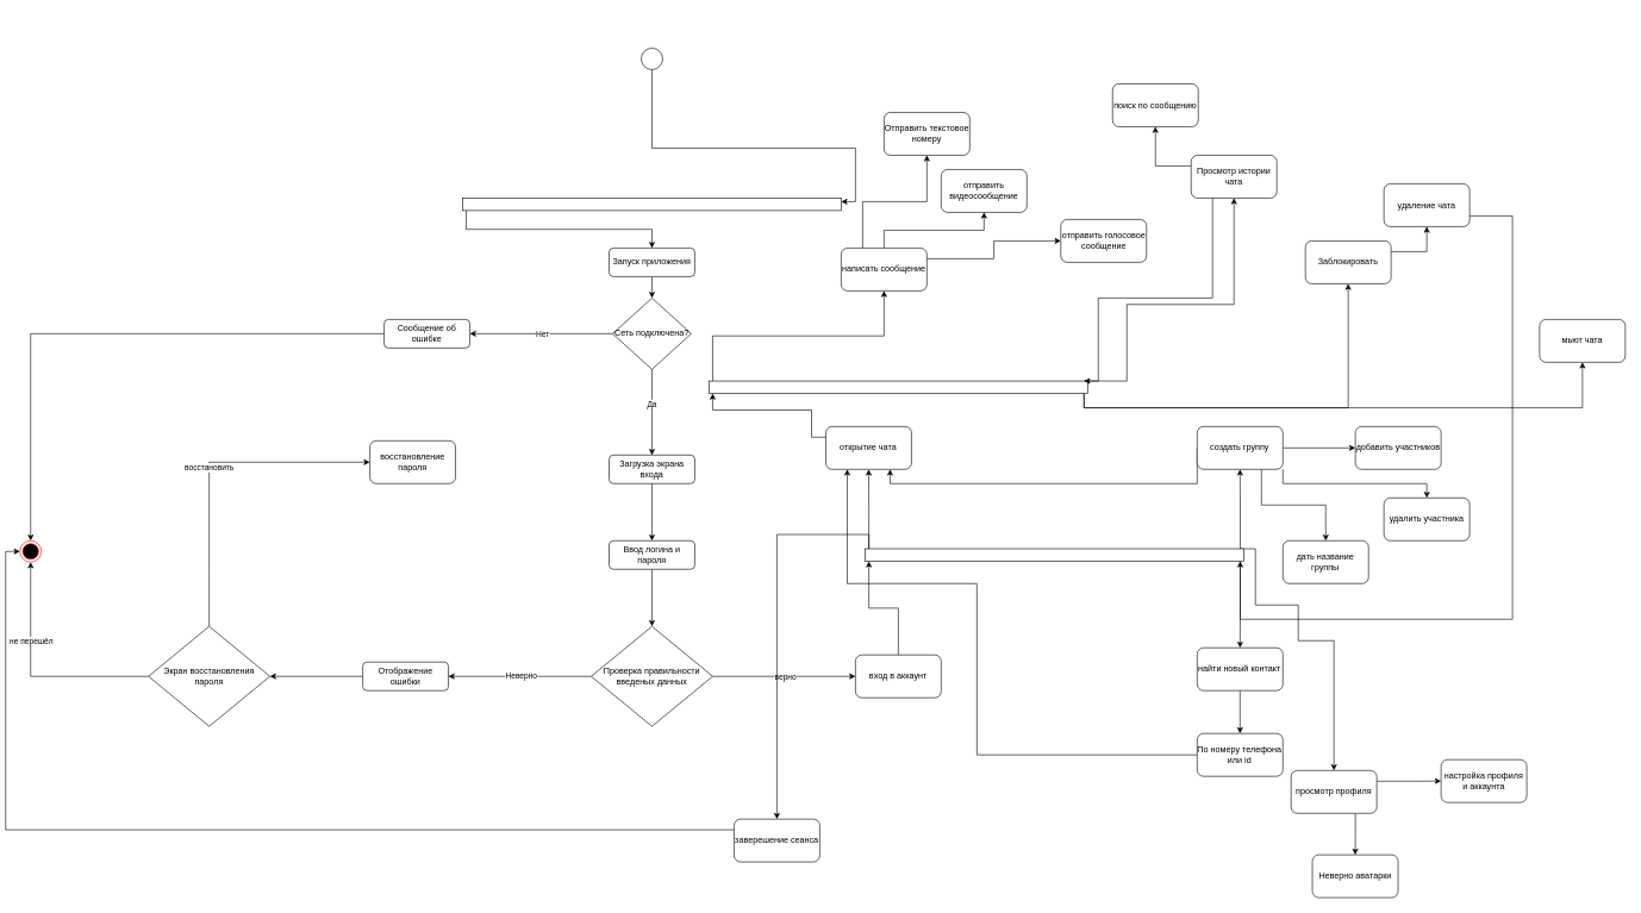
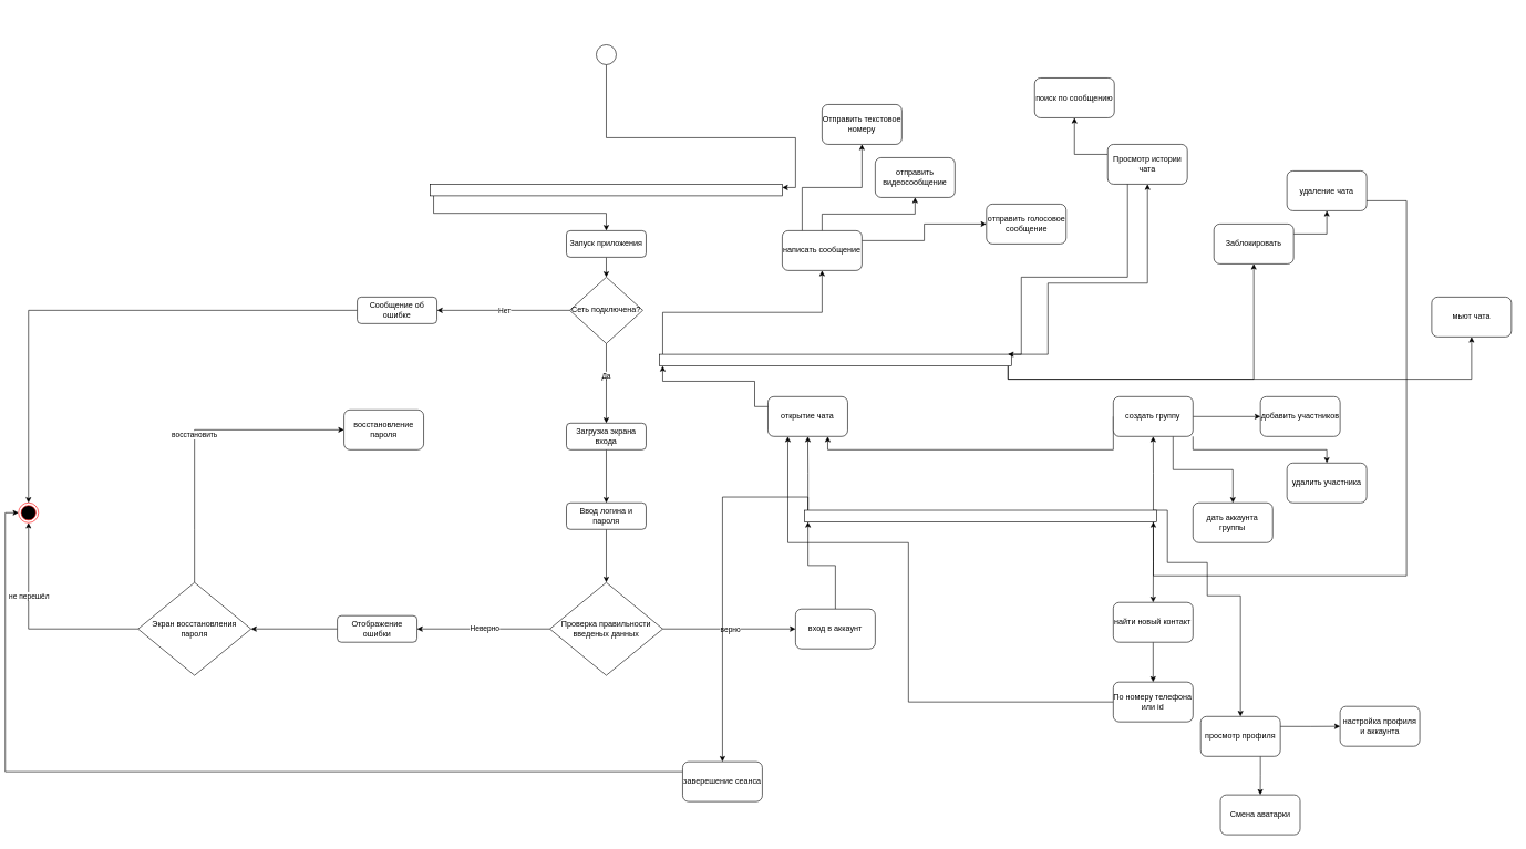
  <mxCell id="0" />
  <mxCell id="1" parent="0" />
  <mxCell id="2" style="edgeStyle=orthogonalEdgeStyle;rounded=0;orthogonalLoop=1;jettySize=auto;html=1;exitX=0.5;exitY=1;exitDx=0;exitDy=0;" edge="1" parent="1" source="3" target="5"><mxGeometry relative="1" as="geometry"><mxPoint x="890" y="227" as="targetPoint" /><Array as="points"><mxPoint x="905" y="207" /><mxPoint x="1190" y="207" /><mxPoint x="1190" y="282" /></Array></mxGeometry></mxCell>
  <mxCell id="3" value="" style="ellipse;" vertex="1" parent="1"><mxGeometry x="890" y="67" width="30" height="30" as="geometry" /></mxCell>
  <mxCell id="4" style="edgeStyle=orthogonalEdgeStyle;rounded=0;orthogonalLoop=1;jettySize=auto;html=1;curved=0;exitX=1;exitY=1;exitDx=0;exitDy=-5;exitPerimeter=0;entryX=0.5;entryY=0;entryDx=0;entryDy=0;" edge="1" parent="1" source="5" target="7"><mxGeometry relative="1" as="geometry" /></mxCell>
  <mxCell id="5" value="" style="html=1;points=[[0,0,0,0,5],[0,1,0,0,-5],[1,0,0,0,5],[1,1,0,0,-5]];perimeter=orthogonalPerimeter;outlineConnect=0;targetShapes=umlLifeline;portConstraint=eastwest;newEdgeStyle={&quot;curved&quot;:0,&quot;rounded&quot;:0};rotation=90;" vertex="1" parent="1"><mxGeometry x="896.25" y="20.75" width="17.5" height="530" as="geometry" /></mxCell>
  <mxCell id="6" style="edgeStyle=orthogonalEdgeStyle;rounded=0;orthogonalLoop=1;jettySize=auto;html=1;exitX=0.5;exitY=1;exitDx=0;exitDy=0;entryX=0.5;entryY=0;entryDx=0;entryDy=0;" edge="1" parent="1" source="7" target="12"><mxGeometry relative="1" as="geometry" /></mxCell>
  <mxCell id="7" value="Запуск приложения" style="rounded=1;whiteSpace=wrap;html=1;" vertex="1" parent="1"><mxGeometry x="845" y="347" width="120" height="40" as="geometry" /></mxCell>
  <mxCell id="8" style="edgeStyle=orthogonalEdgeStyle;rounded=0;orthogonalLoop=1;jettySize=auto;html=1;entryX=1;entryY=0.5;entryDx=0;entryDy=0;" edge="1" parent="1" source="12" target="14"><mxGeometry relative="1" as="geometry"><mxPoint x="655.714" y="467" as="targetPoint" /></mxGeometry></mxCell>
  <mxCell id="9" value="Нет" style="edgeLabel;html=1;align=center;verticalAlign=middle;resizable=0;points=[];" vertex="1" connectable="0" parent="8"><mxGeometry x="-0.007" relative="1" as="geometry"><mxPoint as="offset" /></mxGeometry></mxCell>
  <mxCell id="10" style="edgeStyle=orthogonalEdgeStyle;rounded=0;orthogonalLoop=1;jettySize=auto;html=1;exitX=0.5;exitY=1;exitDx=0;exitDy=0;entryX=0.5;entryY=0;entryDx=0;entryDy=0;" edge="1" parent="1" source="12" target="16"><mxGeometry relative="1" as="geometry"><mxPoint x="905.143" y="627" as="targetPoint" /></mxGeometry></mxCell>
  <mxCell id="11" value="Да" style="edgeLabel;html=1;align=center;verticalAlign=middle;resizable=0;points=[];" vertex="1" connectable="0" parent="10"><mxGeometry x="-0.2" y="-1" relative="1" as="geometry"><mxPoint as="offset" /></mxGeometry></mxCell>
  <mxCell id="12" value="Сеть подключена?" style="rhombus;whiteSpace=wrap;html=1;" vertex="1" parent="1"><mxGeometry x="850" y="417" width="110" height="100" as="geometry" /></mxCell>
  <mxCell id="13" style="edgeStyle=orthogonalEdgeStyle;rounded=0;orthogonalLoop=1;jettySize=auto;html=1;exitX=0;exitY=0.5;exitDx=0;exitDy=0;entryX=0.5;entryY=0;entryDx=0;entryDy=0;" edge="1" parent="1" source="14" target="31"><mxGeometry relative="1" as="geometry"><mxPoint x="360" y="466.842" as="targetPoint" /></mxGeometry></mxCell>
  <mxCell id="14" value="Сообщение об ошибке" style="rounded=1;whiteSpace=wrap;html=1;" vertex="1" parent="1"><mxGeometry x="530" y="447" width="120" height="40" as="geometry" /></mxCell>
  <mxCell id="15" style="edgeStyle=orthogonalEdgeStyle;rounded=0;orthogonalLoop=1;jettySize=auto;html=1;exitX=0.5;exitY=1;exitDx=0;exitDy=0;entryX=0.5;entryY=0;entryDx=0;entryDy=0;" edge="1" parent="1" source="16" target="18"><mxGeometry relative="1" as="geometry"><mxPoint x="905.368" y="727" as="targetPoint" /></mxGeometry></mxCell>
  <mxCell id="16" value="Загрузка экрана входа" style="rounded=1;whiteSpace=wrap;html=1;" vertex="1" parent="1"><mxGeometry x="845" y="637" width="120" height="40" as="geometry" /></mxCell>
  <mxCell id="17" style="edgeStyle=orthogonalEdgeStyle;rounded=0;orthogonalLoop=1;jettySize=auto;html=1;exitX=0.5;exitY=1;exitDx=0;exitDy=0;entryX=0.5;entryY=0;entryDx=0;entryDy=0;" edge="1" parent="1" source="18" target="23"><mxGeometry relative="1" as="geometry" /></mxCell>
  <mxCell id="18" value="Ввод логина и пароля" style="rounded=1;whiteSpace=wrap;html=1;" vertex="1" parent="1"><mxGeometry x="845" y="757" width="120" height="40" as="geometry" /></mxCell>
  <mxCell id="19" style="edgeStyle=orthogonalEdgeStyle;rounded=0;orthogonalLoop=1;jettySize=auto;html=1;exitX=0;exitY=0.5;exitDx=0;exitDy=0;entryX=1;entryY=0.5;entryDx=0;entryDy=0;" edge="1" parent="1" source="23" target="25"><mxGeometry relative="1" as="geometry"><mxPoint x="640" y="946.842" as="targetPoint" /></mxGeometry></mxCell>
  <mxCell id="20" value="Неверно" style="edgeLabel;html=1;align=center;verticalAlign=middle;resizable=0;points=[];" vertex="1" connectable="0" parent="19"><mxGeometry x="-0.007" y="-1" relative="1" as="geometry"><mxPoint as="offset" /></mxGeometry></mxCell>
  <mxCell id="21" style="edgeStyle=orthogonalEdgeStyle;rounded=0;orthogonalLoop=1;jettySize=auto;html=1;exitX=1;exitY=0.5;exitDx=0;exitDy=0;entryX=0;entryY=0.5;entryDx=0;entryDy=0;" edge="1" parent="1" source="23" target="34"><mxGeometry relative="1" as="geometry"><mxPoint x="1130" y="946.842" as="targetPoint" /></mxGeometry></mxCell>
  <mxCell id="22" value="верно" style="edgeLabel;html=1;align=center;verticalAlign=middle;resizable=0;points=[];" vertex="1" connectable="0" parent="21"><mxGeometry x="0.012" relative="1" as="geometry"><mxPoint as="offset" /></mxGeometry></mxCell>
  <mxCell id="23" value="Проверка правильности введеных данных" style="rhombus;whiteSpace=wrap;html=1;" vertex="1" parent="1"><mxGeometry x="820" y="877" width="170" height="140" as="geometry" /></mxCell>
  <mxCell id="24" style="edgeStyle=orthogonalEdgeStyle;rounded=0;orthogonalLoop=1;jettySize=auto;html=1;exitX=0;exitY=0.5;exitDx=0;exitDy=0;entryX=1;entryY=0.5;entryDx=0;entryDy=0;" edge="1" parent="1" source="25" target="30"><mxGeometry relative="1" as="geometry"><mxPoint x="380" y="946.842" as="targetPoint" /></mxGeometry></mxCell>
  <mxCell id="25" value="Отображение ошибки" style="rounded=1;whiteSpace=wrap;html=1;" vertex="1" parent="1"><mxGeometry x="500" y="927" width="120" height="40" as="geometry" /></mxCell>
  <mxCell id="26" style="edgeStyle=orthogonalEdgeStyle;rounded=0;orthogonalLoop=1;jettySize=auto;html=1;exitX=0;exitY=0.5;exitDx=0;exitDy=0;entryX=0.5;entryY=1;entryDx=0;entryDy=0;" edge="1" parent="1" source="30" target="31"><mxGeometry relative="1" as="geometry"><mxPoint x="120" y="777" as="targetPoint" /></mxGeometry></mxCell>
  <mxCell id="27" value="не перешёл" style="edgeLabel;html=1;align=center;verticalAlign=middle;resizable=0;points=[];" vertex="1" connectable="0" parent="26"><mxGeometry x="0.322" relative="1" as="geometry"><mxPoint as="offset" /></mxGeometry></mxCell>
  <mxCell id="28" style="edgeStyle=orthogonalEdgeStyle;rounded=0;orthogonalLoop=1;jettySize=auto;html=1;exitX=0.5;exitY=0;exitDx=0;exitDy=0;" edge="1" parent="1" source="30" target="32"><mxGeometry relative="1" as="geometry"><mxPoint x="285.316" y="757" as="targetPoint" /><Array as="points"><mxPoint x="285" y="797" /><mxPoint x="285" y="797" /></Array></mxGeometry></mxCell>
  <mxCell id="29" value="восстановить" style="edgeLabel;html=1;align=center;verticalAlign=middle;resizable=0;points=[];" vertex="1" connectable="0" parent="28"><mxGeometry x="-0.021" y="1" relative="1" as="geometry"><mxPoint as="offset" /></mxGeometry></mxCell>
  <mxCell id="30" value="Экран восстановления пароля" style="rhombus;whiteSpace=wrap;html=1;" vertex="1" parent="1"><mxGeometry x="200" y="877" width="170" height="140" as="geometry" /></mxCell>
  <mxCell id="31" value="" style="ellipse;html=1;shape=endState;fillColor=#000000;strokeColor=#ff0000;" vertex="1" parent="1"><mxGeometry x="20" y="757" width="30" height="30" as="geometry" /></mxCell>
  <mxCell id="32" value="восстановление пароля" style="rounded=1;whiteSpace=wrap;html=1;" vertex="1" parent="1"><mxGeometry x="509.996" y="617" width="120" height="60" as="geometry" /></mxCell>
  <mxCell id="33" style="edgeStyle=orthogonalEdgeStyle;rounded=0;orthogonalLoop=1;jettySize=auto;html=1;exitX=0.5;exitY=0;exitDx=0;exitDy=0;entryX=1;entryY=1;entryDx=0;entryDy=-5;entryPerimeter=0;" edge="1" parent="1" source="34" target="40"><mxGeometry relative="1" as="geometry"><mxPoint x="1209.526" y="817" as="targetPoint" /></mxGeometry></mxCell>
  <mxCell id="34" value="вход в аккаунт" style="rounded=1;whiteSpace=wrap;html=1;" vertex="1" parent="1"><mxGeometry x="1190" y="917" width="120" height="60" as="geometry" /></mxCell>
  <mxCell id="35" style="edgeStyle=orthogonalEdgeStyle;rounded=0;orthogonalLoop=1;jettySize=auto;html=1;curved=0;exitX=1;exitY=0;exitDx=0;exitDy=5;exitPerimeter=0;" edge="1" parent="1" source="40" target="48"><mxGeometry relative="1" as="geometry"><mxPoint x="1728.474" y="937" as="targetPoint" /></mxGeometry></mxCell>
  <mxCell id="36" style="edgeStyle=orthogonalEdgeStyle;rounded=0;orthogonalLoop=1;jettySize=auto;html=1;curved=0;exitX=0;exitY=0;exitDx=0;exitDy=5;exitPerimeter=0;" edge="1" parent="1" source="40" target="46"><mxGeometry relative="1" as="geometry"><mxPoint x="1728.474" y="627" as="targetPoint" /></mxGeometry></mxCell>
  <mxCell id="37" style="edgeStyle=orthogonalEdgeStyle;rounded=0;orthogonalLoop=1;jettySize=auto;html=1;curved=0;exitX=0;exitY=1;exitDx=0;exitDy=-5;exitPerimeter=0;" edge="1" parent="1" source="40" target="41"><mxGeometry relative="1" as="geometry"><mxPoint x="1208.474" y="647" as="targetPoint" /></mxGeometry></mxCell>
  <mxCell id="38" style="edgeStyle=orthogonalEdgeStyle;rounded=0;orthogonalLoop=1;jettySize=auto;html=1;curved=0;exitX=0;exitY=0;exitDx=0;exitDy=5;exitPerimeter=0;" edge="1" parent="1" source="40" target="77"><mxGeometry relative="1" as="geometry"><mxPoint x="1860" y="1108.882" as="targetPoint" /><Array as="points"><mxPoint x="1750" y="768" /><mxPoint x="1750" y="847" /><mxPoint x="1810" y="847" /><mxPoint x="1810" y="897" /><mxPoint x="1860" y="897" /></Array></mxGeometry></mxCell>
  <mxCell id="39" style="edgeStyle=orthogonalEdgeStyle;rounded=0;orthogonalLoop=1;jettySize=auto;html=1;curved=0;exitX=0;exitY=1;exitDx=0;exitDy=-5;exitPerimeter=0;" edge="1" parent="1" source="40" target="82"><mxGeometry relative="1" as="geometry"><mxPoint x="1080" y="1177" as="targetPoint" /></mxGeometry></mxCell>
  <mxCell id="40" value="" style="html=1;points=[[0,0,0,0,5],[0,1,0,0,-5],[1,0,0,0,5],[1,1,0,0,-5]];perimeter=orthogonalPerimeter;outlineConnect=0;targetShapes=umlLifeline;portConstraint=eastwest;newEdgeStyle={&quot;curved&quot;:0,&quot;rounded&quot;:0};rotation=90;" vertex="1" parent="1"><mxGeometry x="1460" y="512" width="17.5" height="530" as="geometry" /></mxCell>
  <mxCell id="41" value="открытие чата" style="rounded=1;whiteSpace=wrap;html=1;" vertex="1" parent="1"><mxGeometry x="1148.474" y="597" width="120" height="60" as="geometry" /></mxCell>
  <mxCell id="42" style="edgeStyle=orthogonalEdgeStyle;rounded=0;orthogonalLoop=1;jettySize=auto;html=1;exitX=0.75;exitY=1;exitDx=0;exitDy=0;" edge="1" parent="1" source="46" target="55"><mxGeometry relative="1" as="geometry"><mxPoint x="1728.474" y="507" as="targetPoint" /></mxGeometry></mxCell>
  <mxCell id="43" style="edgeStyle=orthogonalEdgeStyle;rounded=0;orthogonalLoop=1;jettySize=auto;html=1;exitX=1;exitY=0.5;exitDx=0;exitDy=0;" edge="1" parent="1" source="46" target="56"><mxGeometry relative="1" as="geometry"><mxPoint x="2020" y="587" as="targetPoint" /></mxGeometry></mxCell>
  <mxCell id="44" style="edgeStyle=orthogonalEdgeStyle;rounded=0;orthogonalLoop=1;jettySize=auto;html=1;exitX=0;exitY=0.5;exitDx=0;exitDy=0;entryX=0.75;entryY=1;entryDx=0;entryDy=0;" edge="1" parent="1" source="46" target="41"><mxGeometry relative="1" as="geometry"><Array as="points"><mxPoint x="1668" y="677" /><mxPoint x="1238" y="677" /></Array></mxGeometry></mxCell>
  <mxCell id="45" style="edgeStyle=orthogonalEdgeStyle;rounded=0;orthogonalLoop=1;jettySize=auto;html=1;exitX=1;exitY=1;exitDx=0;exitDy=0;" edge="1" parent="1" source="46" target="68"><mxGeometry relative="1" as="geometry"><mxPoint x="1990" y="727" as="targetPoint" /></mxGeometry></mxCell>
  <mxCell id="46" value="создать группу" style="rounded=1;whiteSpace=wrap;html=1;" vertex="1" parent="1"><mxGeometry x="1668.474" y="597" width="120" height="60" as="geometry" /></mxCell>
  <mxCell id="47" style="edgeStyle=orthogonalEdgeStyle;rounded=0;orthogonalLoop=1;jettySize=auto;html=1;exitX=0.5;exitY=1;exitDx=0;exitDy=0;" edge="1" parent="1" source="48" target="58"><mxGeometry relative="1" as="geometry"><mxPoint x="1728.474" y="1057" as="targetPoint" /></mxGeometry></mxCell>
  <mxCell id="48" value="найти новый контакт" style="rounded=1;whiteSpace=wrap;html=1;" vertex="1" parent="1"><mxGeometry x="1668.474" y="907" width="120" height="60" as="geometry" /></mxCell>
  <mxCell id="49" style="edgeStyle=orthogonalEdgeStyle;rounded=0;orthogonalLoop=1;jettySize=auto;html=1;exitX=0.5;exitY=0;exitDx=0;exitDy=0;entryX=0.5;entryY=1;entryDx=0;entryDy=0;" edge="1" parent="1" source="52" target="54"><mxGeometry relative="1" as="geometry" /></mxCell>
  <mxCell id="50" style="edgeStyle=orthogonalEdgeStyle;rounded=0;orthogonalLoop=1;jettySize=auto;html=1;exitX=1;exitY=0.25;exitDx=0;exitDy=0;entryX=0;entryY=0.5;entryDx=0;entryDy=0;" edge="1" parent="1" source="52" target="53"><mxGeometry relative="1" as="geometry" /></mxCell>
  <mxCell id="51" style="edgeStyle=orthogonalEdgeStyle;rounded=0;orthogonalLoop=1;jettySize=auto;html=1;exitX=0.25;exitY=0;exitDx=0;exitDy=0;" edge="1" parent="1" source="52" target="65"><mxGeometry relative="1" as="geometry"><mxPoint x="1290" y="187" as="targetPoint" /></mxGeometry></mxCell>
  <mxCell id="52" value="написать сообщение" style="rounded=1;whiteSpace=wrap;html=1;" vertex="1" parent="1"><mxGeometry x="1170.004" y="347" width="120" height="60" as="geometry" /></mxCell>
  <mxCell id="53" value="отправить голосовое сообщение" style="rounded=1;whiteSpace=wrap;html=1;" vertex="1" parent="1"><mxGeometry x="1477.5" y="307" width="120" height="60" as="geometry" /></mxCell>
  <mxCell id="54" value="отправить видеосообщение" style="rounded=1;whiteSpace=wrap;html=1;" vertex="1" parent="1"><mxGeometry x="1310" y="237.002" width="120" height="60" as="geometry" /></mxCell>
- <mxCell id="55" value="дать название группы" style="rounded=1;whiteSpace=wrap;html=1;" vertex="1" parent="1"><mxGeometry x="1788.474" y="757" width="120" height="60" as="geometry" /></mxCell>
+ <mxCell id="55" value="дать аккаунта группы" style="rounded=1;whiteSpace=wrap;html=1;" vertex="1" parent="1"><mxGeometry x="1788.474" y="757" width="120" height="60" as="geometry" /></mxCell>
  <mxCell id="56" value="добавить участников" style="rounded=1;whiteSpace=wrap;html=1;" vertex="1" parent="1"><mxGeometry x="1890" y="597" width="120" height="60" as="geometry" /></mxCell>
  <mxCell id="57" style="edgeStyle=orthogonalEdgeStyle;rounded=0;orthogonalLoop=1;jettySize=auto;html=1;exitX=0;exitY=0.5;exitDx=0;exitDy=0;entryX=0.25;entryY=1;entryDx=0;entryDy=0;" edge="1" parent="1" source="58" target="41"><mxGeometry relative="1" as="geometry"><Array as="points"><mxPoint x="1360" y="1057" /><mxPoint x="1360" y="817" /><mxPoint x="1178" y="817" /></Array></mxGeometry></mxCell>
  <mxCell id="58" value="По номеру телефона или id" style="rounded=1;whiteSpace=wrap;html=1;" vertex="1" parent="1"><mxGeometry x="1668.474" y="1027" width="120" height="60" as="geometry" /></mxCell>
  <mxCell id="59" style="edgeStyle=orthogonalEdgeStyle;rounded=0;orthogonalLoop=1;jettySize=auto;html=1;curved=0;exitX=0;exitY=1;exitDx=0;exitDy=-5;exitPerimeter=0;entryX=0.5;entryY=1;entryDx=0;entryDy=0;" edge="1" parent="1" source="63" target="52"><mxGeometry relative="1" as="geometry" /></mxCell>
  <mxCell id="60" style="edgeStyle=orthogonalEdgeStyle;rounded=0;orthogonalLoop=1;jettySize=auto;html=1;curved=0;exitX=0;exitY=0;exitDx=0;exitDy=5;exitPerimeter=0;entryX=0.5;entryY=1;entryDx=0;entryDy=0;" edge="1" parent="1" source="63" target="67"><mxGeometry relative="1" as="geometry"><mxPoint x="1720" y="317" as="targetPoint" /><Array as="points"><mxPoint x="1570" y="533" /><mxPoint x="1570" y="426" /><mxPoint x="1720" y="426" /><mxPoint x="1720" y="277" /></Array></mxGeometry></mxCell>
  <mxCell id="61" style="edgeStyle=orthogonalEdgeStyle;rounded=0;orthogonalLoop=1;jettySize=auto;html=1;curved=0;exitX=1;exitY=0;exitDx=0;exitDy=5;exitPerimeter=0;" edge="1" parent="1" source="63" target="70"><mxGeometry relative="1" as="geometry"><mxPoint x="1880" y="367" as="targetPoint" /></mxGeometry></mxCell>
  <mxCell id="62" style="edgeStyle=orthogonalEdgeStyle;rounded=0;orthogonalLoop=1;jettySize=auto;html=1;curved=0;exitX=1;exitY=0;exitDx=0;exitDy=5;exitPerimeter=0;" edge="1" parent="1" source="63" target="80"><mxGeometry relative="1" as="geometry"><mxPoint x="2208" y="477" as="targetPoint" /></mxGeometry></mxCell>
  <mxCell id="63" value="" style="html=1;points=[[0,0,0,0,5],[0,1,0,0,-5],[1,0,0,0,5],[1,1,0,0,-5]];perimeter=orthogonalPerimeter;outlineConnect=0;targetShapes=umlLifeline;portConstraint=eastwest;newEdgeStyle={&quot;curved&quot;:0,&quot;rounded&quot;:0};rotation=90;" vertex="1" parent="1"><mxGeometry x="1241.25" y="277" width="17.5" height="530" as="geometry" /></mxCell>
  <mxCell id="64" style="edgeStyle=orthogonalEdgeStyle;rounded=0;orthogonalLoop=1;jettySize=auto;html=1;exitX=0;exitY=0.25;exitDx=0;exitDy=0;entryX=1;entryY=1;entryDx=0;entryDy=-5;entryPerimeter=0;" edge="1" parent="1" source="41" target="63"><mxGeometry relative="1" as="geometry" /></mxCell>
  <mxCell id="65" value="Отправить текстовое номеру" style="rounded=1;whiteSpace=wrap;html=1;" vertex="1" parent="1"><mxGeometry x="1230" y="157" width="120" height="60" as="geometry" /></mxCell>
  <mxCell id="66" style="edgeStyle=orthogonalEdgeStyle;rounded=0;orthogonalLoop=1;jettySize=auto;html=1;exitX=0;exitY=0.25;exitDx=0;exitDy=0;" edge="1" parent="1" source="67" target="72"><mxGeometry relative="1" as="geometry"><mxPoint x="1610" y="147" as="targetPoint" /></mxGeometry></mxCell>
  <mxCell id="67" value="Просмотр истории чата" style="rounded=1;whiteSpace=wrap;html=1;" vertex="1" parent="1"><mxGeometry x="1660" y="217" width="120" height="60" as="geometry" /></mxCell>
  <mxCell id="68" value="удалить участника" style="rounded=1;whiteSpace=wrap;html=1;" vertex="1" parent="1"><mxGeometry x="1930" y="697" width="120" height="60" as="geometry" /></mxCell>
  <mxCell id="69" style="edgeStyle=orthogonalEdgeStyle;rounded=0;orthogonalLoop=1;jettySize=auto;html=1;exitX=1;exitY=0.25;exitDx=0;exitDy=0;" edge="1" parent="1" source="70" target="71"><mxGeometry relative="1" as="geometry"><mxPoint x="1990" y="287" as="targetPoint" /></mxGeometry></mxCell>
  <mxCell id="70" value="Заблокировать" style="rounded=1;whiteSpace=wrap;html=1;" vertex="1" parent="1"><mxGeometry x="1820" y="337" width="120" height="60" as="geometry" /></mxCell>
  <mxCell id="71" value="удаление чата" style="rounded=1;whiteSpace=wrap;html=1;" vertex="1" parent="1"><mxGeometry x="1930" y="257" width="120" height="60" as="geometry" /></mxCell>
  <mxCell id="72" value="поиск по сообщению" style="rounded=1;whiteSpace=wrap;html=1;" vertex="1" parent="1"><mxGeometry x="1550" y="117" width="120" height="60" as="geometry" /></mxCell>
  <mxCell id="73" style="edgeStyle=orthogonalEdgeStyle;rounded=0;orthogonalLoop=1;jettySize=auto;html=1;exitX=0.25;exitY=1;exitDx=0;exitDy=0;entryX=0;entryY=0;entryDx=0;entryDy=5;entryPerimeter=0;" edge="1" parent="1" source="67" target="63"><mxGeometry relative="1" as="geometry"><Array as="points"><mxPoint x="1690" y="417" /><mxPoint x="1530" y="417" /><mxPoint x="1530" y="533" /></Array></mxGeometry></mxCell>
  <mxCell id="74" style="edgeStyle=orthogonalEdgeStyle;rounded=0;orthogonalLoop=1;jettySize=auto;html=1;exitX=1;exitY=0.75;exitDx=0;exitDy=0;entryX=1;entryY=0;entryDx=0;entryDy=5;entryPerimeter=0;" edge="1" parent="1" source="71" target="40"><mxGeometry relative="1" as="geometry"><Array as="points"><mxPoint x="2110" y="302" /><mxPoint x="2110" y="867" /><mxPoint x="1729" y="867" /></Array></mxGeometry></mxCell>
  <mxCell id="75" style="edgeStyle=orthogonalEdgeStyle;rounded=0;orthogonalLoop=1;jettySize=auto;html=1;exitX=1;exitY=0.25;exitDx=0;exitDy=0;" edge="1" parent="1" source="77" target="79"><mxGeometry relative="1" as="geometry"><mxPoint x="2070" y="1093.706" as="targetPoint" /></mxGeometry></mxCell>
  <mxCell id="76" style="edgeStyle=orthogonalEdgeStyle;rounded=0;orthogonalLoop=1;jettySize=auto;html=1;exitX=0.75;exitY=1;exitDx=0;exitDy=0;" edge="1" parent="1" source="77" target="78"><mxGeometry relative="1" as="geometry"><mxPoint x="1889.765" y="1227" as="targetPoint" /></mxGeometry></mxCell>
  <mxCell id="77" value="просмотр профиля" style="rounded=1;whiteSpace=wrap;html=1;" vertex="1" parent="1"><mxGeometry x="1800" y="1078.882" width="120" height="60" as="geometry" /></mxCell>
- <mxCell id="78" value="Неверно аватарки" style="rounded=1;whiteSpace=wrap;html=1;" vertex="1" parent="1"><mxGeometry x="1829.765" y="1197" width="120" height="60" as="geometry" /></mxCell>
+ <mxCell id="78" value="Смена аватарки" style="rounded=1;whiteSpace=wrap;html=1;" vertex="1" parent="1"><mxGeometry x="1829.765" y="1197" width="120" height="60" as="geometry" /></mxCell>
  <mxCell id="79" value="настройка профиля и аккаунта" style="rounded=1;whiteSpace=wrap;html=1;" vertex="1" parent="1"><mxGeometry x="2010" y="1063.706" width="120" height="60" as="geometry" /></mxCell>
  <mxCell id="80" value="мьют чата" style="rounded=1;whiteSpace=wrap;html=1;" vertex="1" parent="1"><mxGeometry x="2148" y="447" width="120" height="60" as="geometry" /></mxCell>
  <mxCell id="81" style="edgeStyle=orthogonalEdgeStyle;rounded=0;orthogonalLoop=1;jettySize=auto;html=1;exitX=0;exitY=0.25;exitDx=0;exitDy=0;entryX=0;entryY=0.5;entryDx=0;entryDy=0;" edge="1" parent="1" source="82" target="31"><mxGeometry relative="1" as="geometry" /></mxCell>
  <mxCell id="82" value="заверешение сеанса" style="rounded=1;whiteSpace=wrap;html=1;" vertex="1" parent="1"><mxGeometry x="1020" y="1147" width="120" height="60" as="geometry" /></mxCell>
